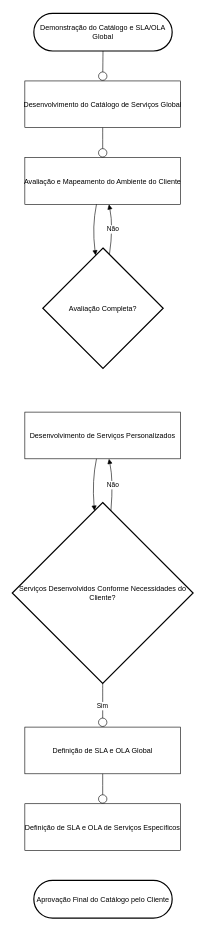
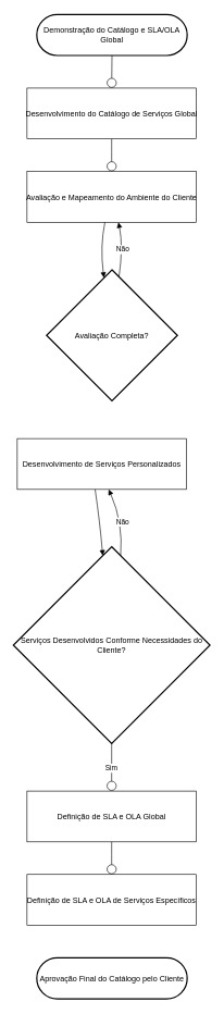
  <mxCell id="0" />
  <mxCell id="1" parent="0" />
  <mxCell id="2" value="Demonstração do Catálogo e SLA/OLA Global" style="rounded=1;whiteSpace=wrap;arcSize=50;strokeWidth=2;shadow=0;" vertex="1" parent="1"><mxGeometry x="56" y="20" width="231" height="63" as="geometry" /></mxCell>
  <mxCell id="3" value="Desenvolvimento do Catálogo de Serviços Global" style="shadow=0;" vertex="1" parent="1"><mxGeometry x="41" y="133" width="260" height="78" as="geometry" /></mxCell>
  <mxCell id="4" value="Avaliação e Mapeamento do Ambiente do Cliente" style="shadow=0;" vertex="1" parent="1"><mxGeometry x="41" y="261" width="260" height="78" as="geometry" /></mxCell>
  <mxCell id="5" value="Avaliação Completa?" style="rhombus;strokeWidth=2;whiteSpace=wrap;shadow=0;" vertex="1" parent="1"><mxGeometry x="71" y="412" width="201" height="201" as="geometry" /></mxCell>
- <mxCell id="6" value="Desenvolvimento de Serviços Personalizados" style="shadow=0;" vertex="1" parent="1"><mxGeometry x="41" y="686" width="260" height="78" as="geometry" /></mxCell>
+ <mxCell id="6" value="Desenvolvimento de Serviços Personalizados" style="shadow=0;" vertex="1" parent="1"><mxGeometry x="26" y="671" width="260" height="78" as="geometry" /></mxCell>
  <mxCell id="7" value="Serviços Desenvolvidos Conforme Necessidades do Cliente?" style="rhombus;strokeWidth=2;whiteSpace=wrap;shadow=0;" vertex="1" parent="1"><mxGeometry x="20" y="837" width="302" height="302" as="geometry" /></mxCell>
  <mxCell id="8" value="Definição de SLA e OLA Global" style="shadow=0;" vertex="1" parent="1"><mxGeometry x="41" y="1212" width="260" height="78" as="geometry" /></mxCell>
  <mxCell id="9" value="Definição de SLA e OLA de Serviços Específicos" style="shadow=0;" vertex="1" parent="1"><mxGeometry x="41" y="1340" width="260" height="78" as="geometry" /></mxCell>
  <mxCell id="10" value="Aprovação Final do Catálogo pelo Cliente" style="rounded=1;whiteSpace=wrap;arcSize=50;strokeWidth=2;shadow=0;" vertex="1" parent="1"><mxGeometry x="56" y="1468" width="231" height="63" as="geometry" /></mxCell>
  <mxCell id="11" value="" style="curved=1;startArrow=none;endArrow=circle;endFill=0;exitX=0.5;exitY=1;entryX=0.5;entryY=0;rounded=0;shadow=0;" edge="1" parent="1" source="2" target="3"><mxGeometry relative="1" as="geometry"><Array as="points" /></mxGeometry></mxCell>
  <mxCell id="12" value="" style="curved=1;startArrow=none;endArrow=circle;endFill=0;exitX=0.5;exitY=1;entryX=0.5;entryY=0;rounded=0;shadow=0;" edge="1" parent="1" source="3" target="4"><mxGeometry relative="1" as="geometry"><Array as="points" /></mxGeometry></mxCell>
  <mxCell id="13" value="" style="curved=1;startArrow=none;endArrow=block;exitX=0.46;exitY=1;entryX=0.43;entryY=0;rounded=0;shadow=0;" edge="1" parent="1" source="4" target="5"><mxGeometry relative="1" as="geometry"><Array as="points"><mxPoint x="153" y="376" /></Array></mxGeometry></mxCell>
  <mxCell id="14" value="Não" style="curved=1;startArrow=none;endArrow=block;exitX=0.56;exitY=0;entryX=0.54;entryY=1;rounded=0;shadow=0;" edge="1" parent="1" source="5" target="4"><mxGeometry relative="1" as="geometry"><Array as="points"><mxPoint x="189" y="376" /></Array></mxGeometry></mxCell>
  <mxCell id="15" value="" style="curved=1;startArrow=none;endArrow=block;exitX=0.46;exitY=1;entryX=0.45;entryY=0;rounded=0;shadow=0;" edge="1" parent="1" source="6" target="7"><mxGeometry relative="1" as="geometry"><Array as="points"><mxPoint x="153" y="800" /></Array></mxGeometry></mxCell>
  <mxCell id="16" value="Sim" style="curved=1;startArrow=none;endArrow=circle;endFill=0;exitX=0.5;exitY=1;entryX=0.5;entryY=0;rounded=0;shadow=0;" edge="1" parent="1" source="7" target="8"><mxGeometry relative="1" as="geometry"><Array as="points" /></mxGeometry></mxCell>
  <mxCell id="17" value="Não" style="curved=1;startArrow=none;endArrow=block;exitX=0.55;exitY=0;entryX=0.54;entryY=1;rounded=0;shadow=0;" edge="1" parent="1" source="7" target="6"><mxGeometry relative="1" as="geometry"><Array as="points"><mxPoint x="189" y="800" /></Array></mxGeometry></mxCell>
  <mxCell id="18" value="" style="curved=1;startArrow=none;endArrow=circle;endFill=0;exitX=0.5;exitY=1;entryX=0.5;entryY=0;rounded=0;shadow=0;" edge="1" parent="1" source="8" target="9"><mxGeometry relative="1" as="geometry"><Array as="points" /></mxGeometry></mxCell>
